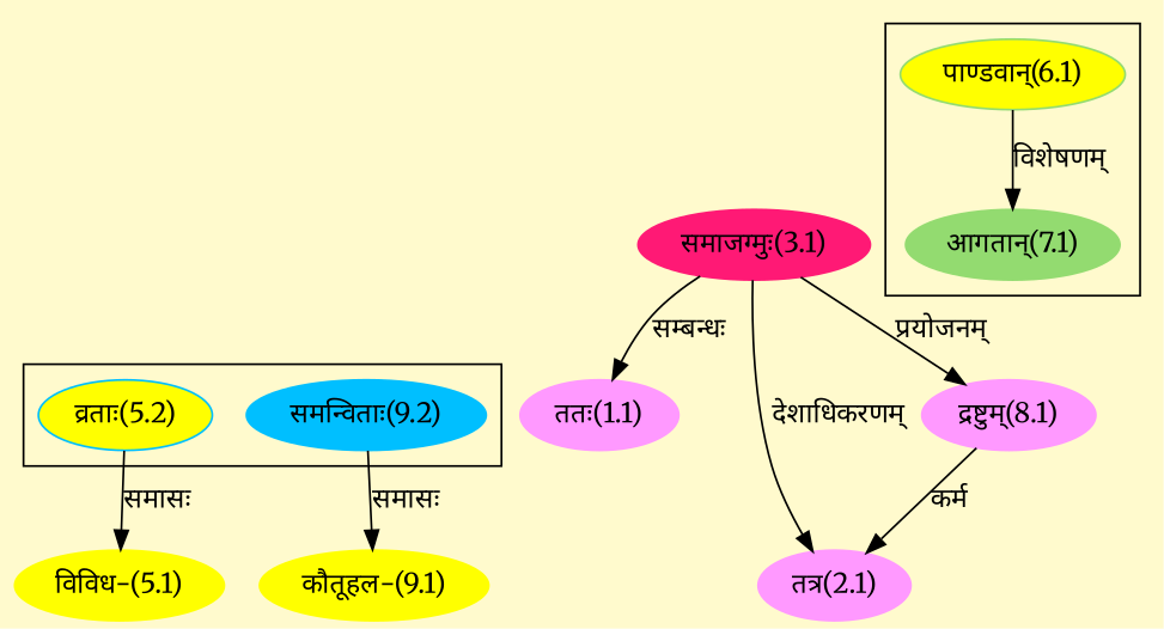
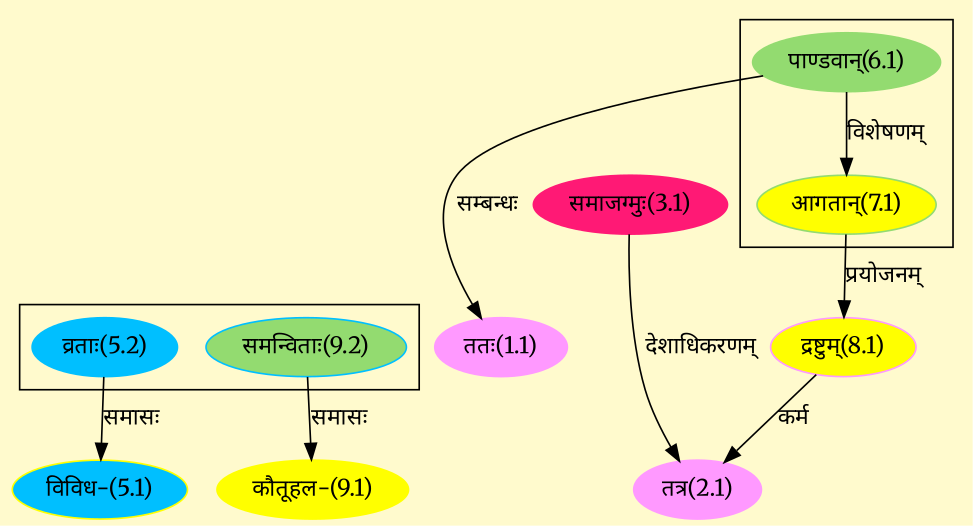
  digraph {
    bgcolor=lemonchiffon1
    compound=true
    fontname=Merriweather
    rankdir=BT
    node [color="#FF99FF" fontname=Merriweather style=filled]
    edge [dir=back fontname=Merriweather]
-   n1 [color="#00BFFF" label="व्रताः(5.2)" fillcolor="#FFFF00"]
-   n2 [color="#00BFFF" label="समन्विताः(9.2)"]
-   n3 [color="#93DB70" label="आगतान्(7.1)"]
-   n4 [color="#93DB70" label="पाण्डवान्(6.1)" fillcolor="#FFFF00"]
+   n1 [color="#00BFFF" label="व्रताः(5.2)"]
+   n2 [color="#00BFFF" label="समन्विताः(9.2)" fillcolor="#93DB70"]
+   n3 [color="#93DB70" label="आगतान्(7.1)" fillcolor="#FFFF00"]
+   n4 [color="#93DB70" label="पाण्डवान्(6.1)"]
    n5 [color="#FF1975" label="समाजग्मुः(3.1)"]
-   n6 [label="द्रष्टुम्(8.1)"]
+   n6 [label="द्रष्टुम्(8.1)" fillcolor="#FFFF00"]
    n7 [label="ततः(1.1)"]
    n8 [label="तत्र(2.1)"]
-   n9 [color="#FFFF00" label="विविध-(5.1)"]
+   n9 [color="#FFFF00" label="विविध-(5.1)" fillcolor="#00BFFF"]
    n10 [color="#FFFF00" label="कौतूहल-(9.1)"]
    subgraph cluster_1 {
      n1
      n2
    }
    subgraph cluster_2 {
      n3
      n4
    }
    n3 -> n4 [label="विशेषणम्"]
-   n6 -> n5 [label="प्रयोजनम्"]
-   n7 -> n5 [label="सम्बन्धः"]
+   n6 -> n3 [label="प्रयोजनम्"]
+   n7 -> n4 [label="सम्बन्धः"]
    n8 -> n5 [label="देशाधिकरणम्"]
    n8 -> n6 [label="कर्म"]
    n9 -> n1 [label="समासः"]
    n10 -> n2 [label="समासः"]
  }
